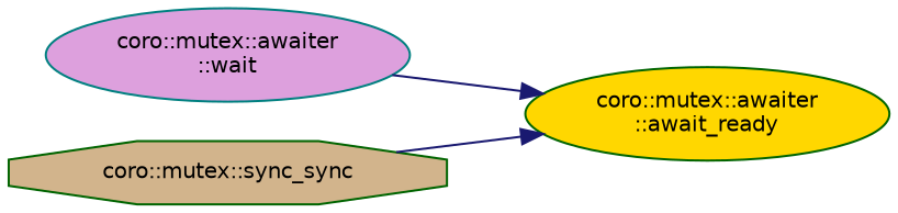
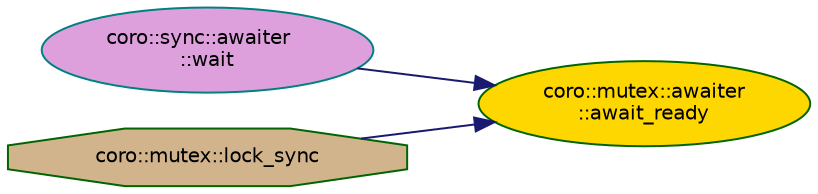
  digraph {
    rankdir=RL
    node [color=darkgreen fontname=Helvetica fontsize=10 shape=ellipse style=filled]
    edge [color=midnightblue dir=back fontname=Helvetica fontsize=10 labelfontname=Helvetica labelfontsize=10 style=solid]
    n1 [fillcolor=gold fontcolor=black height=0.2 label="coro::mutex::awaiter\l::await_ready" width=0.4]
-   n2 [color=teal fillcolor=plum height=0.2 label="coro::mutex::awaiter\l::wait" width=0.4]
-   n3 [fillcolor=tan height=0.2 label="coro::mutex::sync_sync" shape=octagon width=0.4]
+   n2 [color=teal fillcolor=plum height=0.2 label="coro::sync::awaiter\l::wait" width=0.4]
+   n3 [fillcolor=tan height=0.2 label="coro::mutex::lock_sync" shape=octagon width=0.4]
    n1 -> n2
    n1 -> n3
  }
